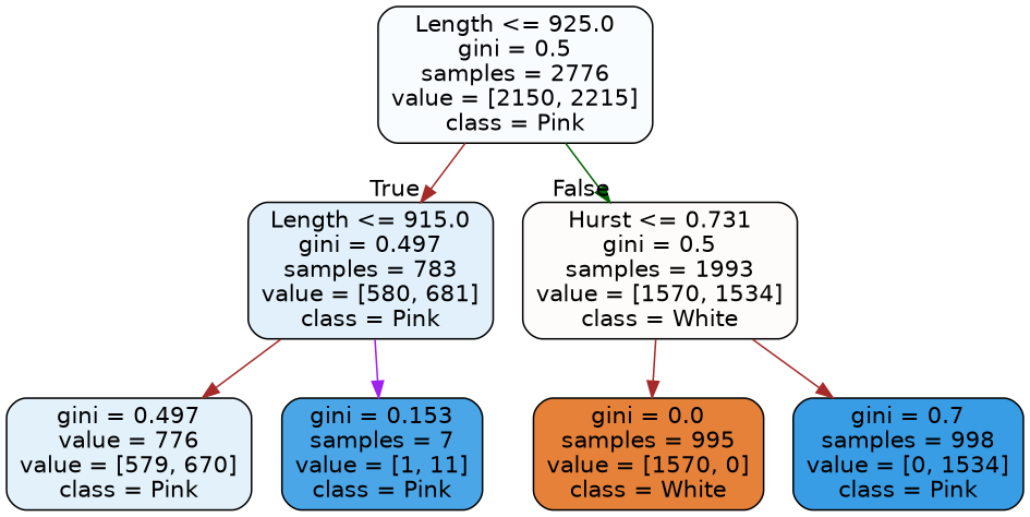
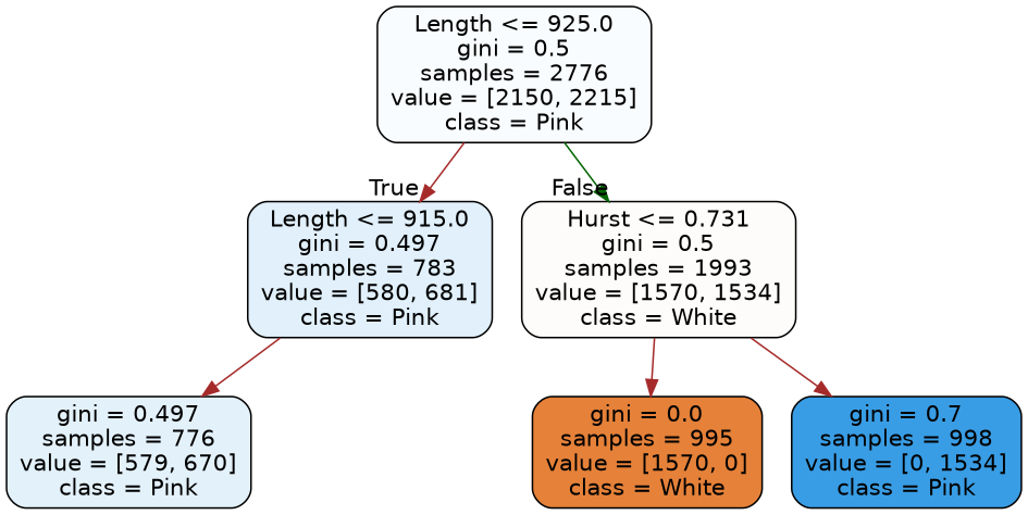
  digraph {
    node [color=black fontname=helvetica shape=box style="filled, rounded"]
    edge [color=brown fontname=helvetica]
    n1 [fillcolor="#399de507" label="Length <= 925.0\ngini = 0.5\nsamples = 2776\nvalue = [2150, 2215]\nclass = Pink"]
    n2 [fillcolor="#399de526" label="Length <= 915.0\ngini = 0.497\nsamples = 783\nvalue = [580, 681]\nclass = Pink"]
    n3 [fillcolor="#e5813906" label="Hurst <= 0.731\ngini = 0.5\nsamples = 1993\nvalue = [1570, 1534]\nclass = White"]
-   n4 [fillcolor="#399de523" label="gini = 0.497\nvalue = 776\nvalue = [579, 670]\nclass = Pink"]
-   n5 [fillcolor="#399de5e8" label="gini = 0.153\nsamples = 7\nvalue = [1, 11]\nclass = Pink"]
+   n4 [fillcolor="#399de523" label="gini = 0.497\nsamples = 776\nvalue = [579, 670]\nclass = Pink"]
    n6 [fillcolor="#e58139ff" label="gini = 0.0\nsamples = 995\nvalue = [1570, 0]\nclass = White"]
    n7 [fillcolor="#399de5ff" label="gini = 0.7\nsamples = 998\nvalue = [0, 1534]\nclass = Pink"]
    n1 -> n2 [headlabel=True labelangle=45 labeldistance=2.5]
    n1 -> n3 [color=darkgreen headlabel=False labelangle=-45 labeldistance=2.5]
    n2 -> n4
-   n2 -> n5 [color=purple]
    n3 -> n6
    n3 -> n7
  }
